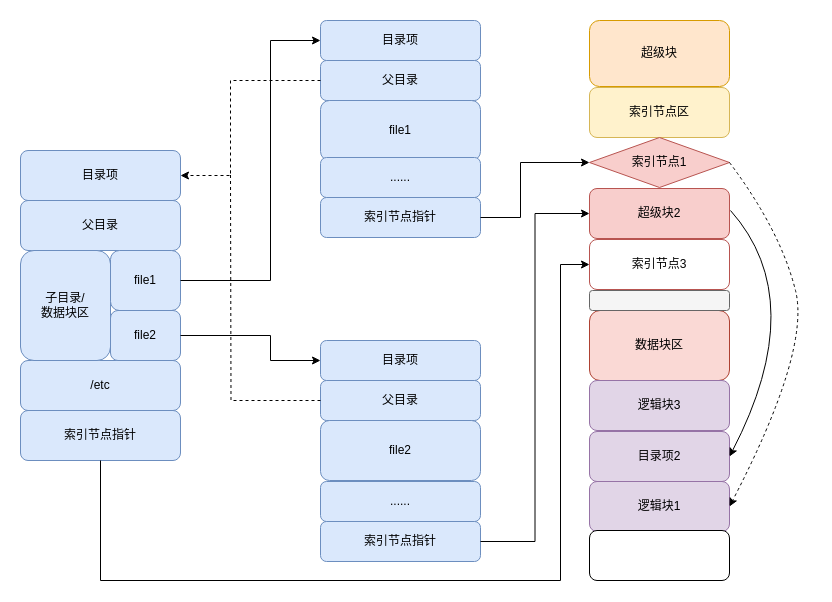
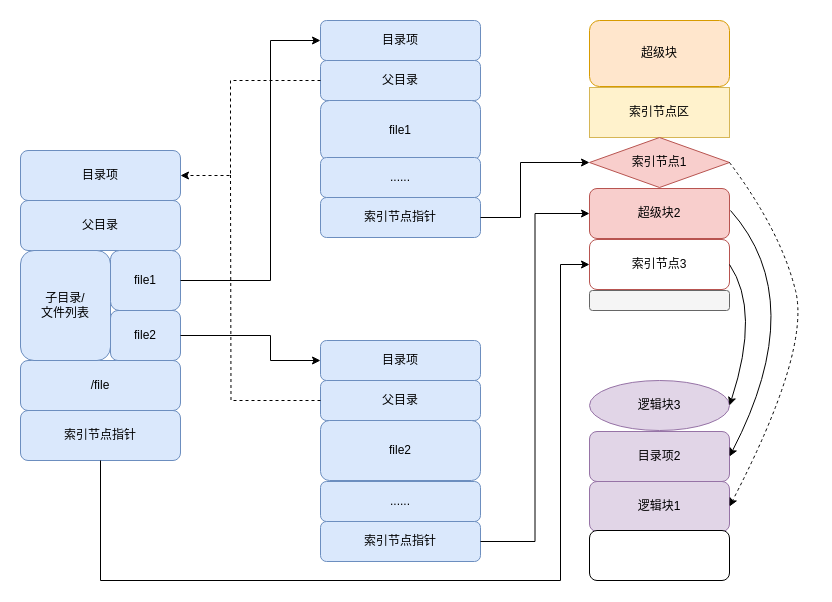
  <mxCell id="0" />
  <mxCell id="1" parent="0" />
  <mxCell id="2" value="目录项" style="rounded=1;whiteSpace=wrap;html=1;fillColor=#dae8fc;strokeColor=#6c8ebf;" vertex="1" parent="1"><mxGeometry x="20" y="150" width="160" height="50" as="geometry" /></mxCell>
  <mxCell id="3" value="父目录" style="rounded=1;whiteSpace=wrap;html=1;fillColor=#dae8fc;strokeColor=#6c8ebf;" vertex="1" parent="1"><mxGeometry x="20" y="200" width="160" height="50" as="geometry" /></mxCell>
- <mxCell id="4" value="/etc" style="rounded=1;whiteSpace=wrap;html=1;fillColor=#dae8fc;strokeColor=#6c8ebf;" vertex="1" parent="1"><mxGeometry x="20" y="360" width="160" height="50" as="geometry" /></mxCell>
+ <mxCell id="4" value="/file" style="rounded=1;whiteSpace=wrap;html=1;fillColor=#dae8fc;strokeColor=#6c8ebf;" vertex="1" parent="1"><mxGeometry x="20" y="360" width="160" height="50" as="geometry" /></mxCell>
  <mxCell id="5" value="索引节点指针" style="rounded=1;whiteSpace=wrap;html=1;fillColor=#dae8fc;strokeColor=#6c8ebf;" vertex="1" parent="1"><mxGeometry x="20" y="410" width="160" height="50" as="geometry" /></mxCell>
- <mxCell id="6" value="子目录/&lt;br&gt;数据块区" style="rounded=1;whiteSpace=wrap;html=1;fillColor=#dae8fc;strokeColor=#6c8ebf;" vertex="1" parent="1"><mxGeometry x="20" y="250" width="90" height="110" as="geometry" /></mxCell>
+ <mxCell id="6" value="子目录/&lt;br&gt;文件列表" style="rounded=1;whiteSpace=wrap;html=1;fillColor=#dae8fc;strokeColor=#6c8ebf;" vertex="1" parent="1"><mxGeometry x="20" y="250" width="90" height="110" as="geometry" /></mxCell>
  <mxCell id="7" value="file1" style="rounded=1;whiteSpace=wrap;html=1;fillColor=#dae8fc;strokeColor=#6c8ebf;" vertex="1" parent="1"><mxGeometry x="110" y="250" width="70" height="60" as="geometry" /></mxCell>
  <mxCell id="8" value="file2" style="rounded=1;whiteSpace=wrap;html=1;fillColor=#dae8fc;strokeColor=#6c8ebf;" vertex="1" parent="1"><mxGeometry x="110" y="310" width="70" height="50" as="geometry" /></mxCell>
  <mxCell id="9" value="目录项" style="rounded=1;whiteSpace=wrap;html=1;fillColor=#dae8fc;strokeColor=#6c8ebf;" vertex="1" parent="1"><mxGeometry x="320" y="20" width="160" height="40" as="geometry" /></mxCell>
  <mxCell id="10" value="父目录" style="rounded=1;whiteSpace=wrap;html=1;fillColor=#dae8fc;strokeColor=#6c8ebf;" vertex="1" parent="1"><mxGeometry x="320" y="60" width="160" height="40" as="geometry" /></mxCell>
  <mxCell id="11" value="file1" style="rounded=1;whiteSpace=wrap;html=1;fillColor=#dae8fc;strokeColor=#6c8ebf;" vertex="1" parent="1"><mxGeometry x="320" y="100" width="160" height="60" as="geometry" /></mxCell>
  <mxCell id="12" value="......" style="rounded=1;whiteSpace=wrap;html=1;fillColor=#dae8fc;strokeColor=#6c8ebf;" vertex="1" parent="1"><mxGeometry x="320" y="157" width="160" height="40" as="geometry" /></mxCell>
  <mxCell id="13" value="索引节点指针" style="rounded=1;whiteSpace=wrap;html=1;fillColor=#dae8fc;strokeColor=#6c8ebf;" vertex="1" parent="1"><mxGeometry x="320" y="197" width="160" height="40" as="geometry" /></mxCell>
  <mxCell id="14" value="目录项" style="rounded=1;whiteSpace=wrap;html=1;fillColor=#dae8fc;strokeColor=#6c8ebf;" vertex="1" parent="1"><mxGeometry x="320" y="340" width="160" height="40" as="geometry" /></mxCell>
  <mxCell id="15" value="父目录" style="rounded=1;whiteSpace=wrap;html=1;fillColor=#dae8fc;strokeColor=#6c8ebf;" vertex="1" parent="1"><mxGeometry x="320" y="380" width="160" height="40" as="geometry" /></mxCell>
  <mxCell id="16" value="file2" style="rounded=1;whiteSpace=wrap;html=1;fillColor=#dae8fc;strokeColor=#6c8ebf;" vertex="1" parent="1"><mxGeometry x="320" y="420" width="160" height="60" as="geometry" /></mxCell>
  <mxCell id="17" value="......" style="rounded=1;whiteSpace=wrap;html=1;fillColor=#dae8fc;strokeColor=#6c8ebf;" vertex="1" parent="1"><mxGeometry x="320" y="481" width="160" height="40" as="geometry" /></mxCell>
  <mxCell id="18" value="索引节点指针" style="rounded=1;whiteSpace=wrap;html=1;fillColor=#dae8fc;strokeColor=#6c8ebf;" vertex="1" parent="1"><mxGeometry x="320" y="521" width="160" height="40" as="geometry" /></mxCell>
  <mxCell id="19" value="超级块" style="rounded=1;whiteSpace=wrap;html=1;fillColor=#ffe6cc;strokeColor=#d79b00;" vertex="1" parent="1"><mxGeometry x="589" y="20" width="140" height="66" as="geometry" /></mxCell>
- <mxCell id="20" value="索引节点区" style="rounded=1;whiteSpace=wrap;html=1;fillColor=#fff2cc;strokeColor=#d6b656;" vertex="1" parent="1"><mxGeometry x="589" y="87" width="140" height="50" as="geometry" /></mxCell>
+ <mxCell id="20" value="索引节点区" style="whiteSpace=wrap;html=1;fillColor=#fff2cc;strokeColor=#d6b656;rounded=0;" vertex="1" parent="1"><mxGeometry x="589" y="87" width="140" height="50" as="geometry" /></mxCell>
  <mxCell id="21" value="索引节点1" style="rhombus;whiteSpace=wrap;html=1;fillColor=#f8cecc;strokeColor=#b85450;" vertex="1" parent="1"><mxGeometry x="589" y="137" width="140" height="50" as="geometry" /></mxCell>
  <mxCell id="22" value="索引节点3" style="rounded=1;whiteSpace=wrap;html=1;fillColor=#ffffff;strokeColor=#b85450;" vertex="1" parent="1"><mxGeometry x="589" y="239" width="140" height="50" as="geometry" /></mxCell>
  <mxCell id="23" value="超级块2" style="rounded=1;whiteSpace=wrap;html=1;fillColor=#f8cecc;strokeColor=#b85450;" vertex="1" parent="1"><mxGeometry x="589" y="188" width="140" height="50" as="geometry" /></mxCell>
- <mxCell id="24" value="数据块区" style="rounded=1;whiteSpace=wrap;html=1;fillColor=#fad9d5;strokeColor=#ae4132;" vertex="1" parent="1"><mxGeometry x="589" y="310" width="140" height="70" as="geometry" /></mxCell>
- <mxCell id="25" value="逻辑块3" style="rounded=1;whiteSpace=wrap;html=1;fillColor=#e1d5e7;strokeColor=#9673a6;" vertex="1" parent="1"><mxGeometry x="589" y="380" width="140" height="50" as="geometry" /></mxCell>
+ <mxCell id="25" value="逻辑块3" style="ellipse;whiteSpace=wrap;html=1;fillColor=#e1d5e7;strokeColor=#9673a6;" vertex="1" parent="1"><mxGeometry x="589" y="380" width="140" height="50" as="geometry" /></mxCell>
  <mxCell id="26" value="目录项2" style="rounded=1;whiteSpace=wrap;html=1;fillColor=#e1d5e7;strokeColor=#9673a6;" vertex="1" parent="1"><mxGeometry x="589" y="431" width="140" height="50" as="geometry" /></mxCell>
  <mxCell id="27" value="逻辑块1" style="rounded=1;whiteSpace=wrap;html=1;fillColor=#e1d5e7;strokeColor=#9673a6;" vertex="1" parent="1"><mxGeometry x="589" y="481" width="140" height="50" as="geometry" /></mxCell>
  <mxCell id="28" value="" style="rounded=1;whiteSpace=wrap;html=1;" vertex="1" parent="1"><mxGeometry x="589" y="530" width="140" height="50" as="geometry" /></mxCell>
  <mxCell id="29" value="" style="rounded=1;whiteSpace=wrap;html=1;fillColor=#f5f5f5;fontColor=#333333;strokeColor=#666666;" vertex="1" parent="1"><mxGeometry x="589" y="290" width="140" height="20" as="geometry" /></mxCell>
  <mxCell id="30" value="" style="endArrow=classic;startArrow=none;html=1;rounded=0;exitX=1;exitY=0.5;exitDx=0;exitDy=0;entryX=0;entryY=0.5;entryDx=0;entryDy=0;edgeStyle=orthogonalEdgeStyle;startFill=0;" edge="1" parent="1" source="7" target="9"><mxGeometry width="50" height="50" relative="1" as="geometry"><mxPoint x="220" y="320" as="sourcePoint" /><mxPoint x="270" y="270" as="targetPoint" /><Array as="points"><mxPoint x="270" y="280" /><mxPoint x="270" y="40" /></Array></mxGeometry></mxCell>
  <mxCell id="31" value="" style="endArrow=classic;html=1;rounded=0;exitX=1;exitY=0.5;exitDx=0;exitDy=0;edgeStyle=orthogonalEdgeStyle;entryX=0;entryY=0.5;entryDx=0;entryDy=0;" edge="1" parent="1" source="8" target="14"><mxGeometry width="50" height="50" relative="1" as="geometry"><mxPoint x="190" y="340" as="sourcePoint" /><mxPoint x="310" y="360" as="targetPoint" /><Array as="points"><mxPoint x="270" y="335" /><mxPoint x="270" y="360" /></Array></mxGeometry></mxCell>
  <mxCell id="32" value="" style="endArrow=classic;html=1;rounded=0;entryX=1;entryY=0.5;entryDx=0;entryDy=0;exitX=0;exitY=0.5;exitDx=0;exitDy=0;edgeStyle=orthogonalEdgeStyle;dashed=1;" edge="1" parent="1" source="10" target="2"><mxGeometry width="50" height="50" relative="1" as="geometry"><mxPoint x="330" y="240" as="sourcePoint" /><mxPoint x="380" y="190" as="targetPoint" /><Array as="points"><mxPoint x="230" y="80" /><mxPoint x="230" y="175" /></Array></mxGeometry></mxCell>
  <mxCell id="33" value="" style="endArrow=none;html=1;rounded=0;exitX=0;exitY=0.5;exitDx=0;exitDy=0;edgeStyle=orthogonalEdgeStyle;endFill=0;dashed=1;" edge="1" parent="1" source="15"><mxGeometry width="50" height="50" relative="1" as="geometry"><mxPoint x="330" y="340" as="sourcePoint" /><mxPoint x="230" y="170" as="targetPoint" /></mxGeometry></mxCell>
  <mxCell id="34" value="" style="endArrow=classic;html=1;rounded=0;entryX=0;entryY=0.5;entryDx=0;entryDy=0;exitX=1;exitY=0.5;exitDx=0;exitDy=0;edgeStyle=orthogonalEdgeStyle;" edge="1" parent="1" source="13" target="21"><mxGeometry width="50" height="50" relative="1" as="geometry"><mxPoint x="330" y="340" as="sourcePoint" /><mxPoint x="380" y="290" as="targetPoint" /><Array as="points"><mxPoint x="520" y="217" /><mxPoint x="520" y="162" /></Array></mxGeometry></mxCell>
  <mxCell id="35" value="" style="endArrow=classic;html=1;rounded=0;exitX=1;exitY=0.5;exitDx=0;exitDy=0;entryX=0;entryY=0.5;entryDx=0;entryDy=0;edgeStyle=orthogonalEdgeStyle;" edge="1" parent="1" source="18" target="23"><mxGeometry width="50" height="50" relative="1" as="geometry"><mxPoint x="330" y="440" as="sourcePoint" /><mxPoint x="530" y="360" as="targetPoint" /></mxGeometry></mxCell>
  <mxCell id="36" value="" style="endArrow=classic;html=1;rounded=0;exitX=0.5;exitY=1;exitDx=0;exitDy=0;entryX=0;entryY=0.5;entryDx=0;entryDy=0;edgeStyle=orthogonalEdgeStyle;" edge="1" parent="1" source="5" target="22"><mxGeometry width="50" height="50" relative="1" as="geometry"><mxPoint x="120" y="570" as="sourcePoint" /><mxPoint x="561" y="280" as="targetPoint" /><Array as="points"><mxPoint x="100" y="580" /><mxPoint x="560" y="580" /><mxPoint x="560" y="264" /></Array></mxGeometry></mxCell>
+ <mxCell id="37" value="" style="curved=1;endArrow=classic;html=1;rounded=0;exitX=1;exitY=0.5;exitDx=0;exitDy=0;entryX=1;entryY=0.5;entryDx=0;entryDy=0;" edge="1" parent="1" source="22" target="25"><mxGeometry width="50" height="50" relative="1" as="geometry"><mxPoint x="757" y="260" as="sourcePoint" /><mxPoint x="807" y="210" as="targetPoint" /><Array as="points"><mxPoint x="760" y="310" /></Array></mxGeometry></mxCell>
  <mxCell id="38" value="" style="curved=1;endArrow=classic;html=1;rounded=0;entryX=1;entryY=0.5;entryDx=0;entryDy=0;" edge="1" parent="1" target="26"><mxGeometry width="50" height="50" relative="1" as="geometry"><mxPoint x="730" y="210" as="sourcePoint" /><mxPoint x="770" y="140" as="targetPoint" /><Array as="points"><mxPoint x="810" y="300" /></Array></mxGeometry></mxCell>
  <mxCell id="39" value="" style="curved=1;endArrow=classic;html=1;rounded=0;exitX=1;exitY=0.5;exitDx=0;exitDy=0;entryX=1;entryY=0.5;entryDx=0;entryDy=0;dashed=1;" edge="1" parent="1" source="21" target="27"><mxGeometry width="50" height="50" relative="1" as="geometry"><mxPoint x="760" y="165" as="sourcePoint" /><mxPoint x="810" y="115" as="targetPoint" /><Array as="points"><mxPoint x="780" y="230" /><mxPoint x="810" y="350" /></Array></mxGeometry></mxCell>
